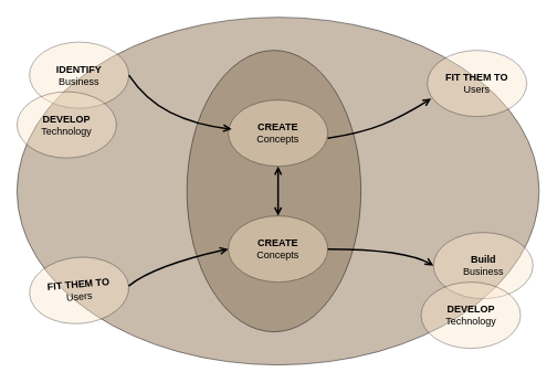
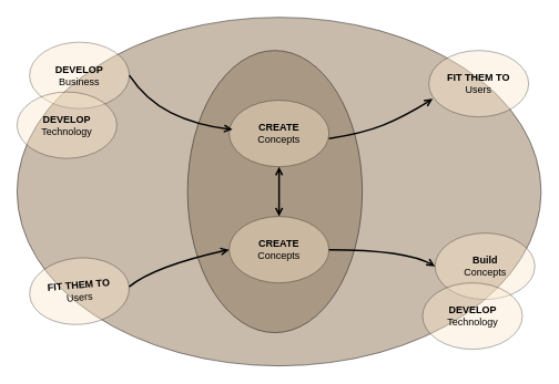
  <mxCell id="0" />
  <mxCell id="1" parent="0" />
  <mxCell id="2" value="" style="ellipse;whiteSpace=wrap;html=1;opacity=60;strokeColor=default;align=center;verticalAlign=middle;fontFamily=Helvetica;fontSize=12;fontColor=default;fillColor=#a48e75;" vertex="1" parent="1"><mxGeometry x="20" y="20" width="630" height="420" as="geometry" /></mxCell>
  <mxCell id="3" value="" style="ellipse;whiteSpace=wrap;html=1;opacity=60;strokeColor=default;align=center;verticalAlign=middle;fontFamily=Helvetica;fontSize=12;fontColor=default;fillColor=#95826a;" vertex="1" parent="1"><mxGeometry x="225" y="60" width="210" height="340" as="geometry" /></mxCell>
  <mxCell id="4" value="&lt;b&gt;CREATE&lt;/b&gt;&lt;div&gt;Concepts&lt;/div&gt;" style="ellipse;whiteSpace=wrap;html=1;fillColor=#fbe6cb;opacity=40;fontColor=#000000;strokeColor=#000000;shadow=0;comic=0;enumerate=0;gradientColor=none;" vertex="1" parent="1"><mxGeometry x="275" y="120" width="120" height="80" as="geometry" /></mxCell>
  <mxCell id="5" value="&lt;b&gt;CREATE&lt;/b&gt;&lt;div&gt;Concepts&lt;/div&gt;" style="ellipse;whiteSpace=wrap;html=1;fillColor=#fbe6cb;opacity=40;fontColor=#000000;strokeColor=#000000;shadow=0;comic=0;enumerate=0;gradientColor=none;" vertex="1" parent="1"><mxGeometry x="275" y="260" width="120" height="80" as="geometry" /></mxCell>
  <mxCell id="6" value="" style="edgeStyle=orthogonalEdgeStyle;rounded=0;orthogonalLoop=1;jettySize=auto;html=1;strokeColor=#000000;startArrow=open;startFill=0;endArrow=open;endFill=0;strokeWidth=2;entryX=0.5;entryY=1;entryDx=0;entryDy=0;exitX=0.5;exitY=0;exitDx=0;exitDy=0;" edge="1" parent="1" source="5" target="4"><mxGeometry relative="1" as="geometry"><mxPoint x="334.62" y="250" as="sourcePoint" /><mxPoint x="334.62" y="200" as="targetPoint" /></mxGeometry></mxCell>
- <mxCell id="7" value="&lt;b&gt;IDENTIFY&lt;/b&gt;&lt;div&gt;Business&lt;/div&gt;" style="ellipse;whiteSpace=wrap;html=1;fillColor=#fbe6cb;opacity=40;fontColor=#000000;strokeColor=#000000;shadow=0;comic=0;enumerate=0;gradientColor=none;" vertex="1" parent="1"><mxGeometry x="35" y="50" width="120" height="80" as="geometry" /></mxCell>
+ <mxCell id="7" value="&lt;b&gt;DEVELOP&lt;/b&gt;&lt;div&gt;Business&lt;/div&gt;" style="ellipse;whiteSpace=wrap;html=1;fillColor=#fbe6cb;opacity=40;fontColor=#000000;strokeColor=#000000;shadow=0;comic=0;enumerate=0;gradientColor=none;" vertex="1" parent="1"><mxGeometry x="35" y="50" width="120" height="80" as="geometry" /></mxCell>
  <mxCell id="8" value="&lt;b&gt;DEVELOP&lt;/b&gt;&lt;div&gt;Technology&lt;/div&gt;" style="ellipse;whiteSpace=wrap;html=1;fillColor=#fbe6cb;opacity=40;fontColor=#000000;strokeColor=#000000;shadow=0;comic=0;enumerate=0;gradientColor=none;" vertex="1" parent="1"><mxGeometry x="20" y="110" width="120" height="80" as="geometry" /></mxCell>
  <mxCell id="9" value="" style="endArrow=open;html=1;rounded=0;curved=1;exitX=1;exitY=0.5;exitDx=0;exitDy=0;entryX=0.034;entryY=0.441;entryDx=0;entryDy=0;entryPerimeter=0;strokeColor=#000000;strokeWidth=2;align=center;verticalAlign=middle;fontFamily=Helvetica;fontSize=11;fontColor=default;labelBackgroundColor=default;startArrow=none;startFill=0;endFill=0;shadow=0;" edge="1" parent="1" source="7" target="4"><mxGeometry width="50" height="50" relative="1" as="geometry"><mxPoint x="175" y="120" as="sourcePoint" /><mxPoint x="225" y="70" as="targetPoint" /><Array as="points"><mxPoint x="175" y="120" /><mxPoint x="235" y="150" /></Array></mxGeometry></mxCell>
  <mxCell id="10" value="&lt;b&gt;FIT THEM TO&lt;/b&gt;&lt;div&gt;Users&lt;/div&gt;" style="ellipse;whiteSpace=wrap;html=1;fillColor=#fbe6cb;opacity=40;fontColor=#000000;strokeColor=#000000;shadow=0;comic=0;enumerate=0;gradientColor=none;" vertex="1" parent="1"><mxGeometry x="515" y="60" width="120" height="80" as="geometry" /></mxCell>
  <mxCell id="11" value="" style="endArrow=open;html=1;rounded=0;curved=1;exitX=0.999;exitY=0.578;exitDx=0;exitDy=0;entryX=0.04;entryY=0.729;entryDx=0;entryDy=0;entryPerimeter=0;strokeColor=#000000;strokeWidth=2;align=center;verticalAlign=middle;fontFamily=Helvetica;fontSize=11;fontColor=default;labelBackgroundColor=default;startArrow=none;startFill=0;endFill=0;shadow=0;exitPerimeter=0;" edge="1" parent="1" source="4" target="10"><mxGeometry width="50" height="50" relative="1" as="geometry"><mxPoint x="415" y="130" as="sourcePoint" /><mxPoint x="539" y="185" as="targetPoint" /><Array as="points"><mxPoint x="435" y="160" /><mxPoint x="485" y="140" /></Array></mxGeometry></mxCell>
  <mxCell id="12" value="&lt;b&gt;FIT THEM TO&lt;/b&gt;&lt;div&gt;Users&lt;/div&gt;" style="ellipse;whiteSpace=wrap;html=1;fillColor=#fbe6cb;opacity=40;fontColor=#000000;strokeColor=#000000;shadow=0;comic=0;enumerate=0;gradientColor=none;rotation=355;" vertex="1" parent="1"><mxGeometry x="35" y="310" width="120" height="80" as="geometry" /></mxCell>
  <mxCell id="13" value="" style="endArrow=open;html=1;rounded=0;curved=1;exitX=1;exitY=0.5;exitDx=0;exitDy=0;entryX=0;entryY=0.5;entryDx=0;entryDy=0;strokeColor=#000000;strokeWidth=2;align=center;verticalAlign=middle;fontFamily=Helvetica;fontSize=11;fontColor=default;labelBackgroundColor=default;startArrow=none;startFill=0;endFill=0;shadow=0;" edge="1" parent="1" source="12" target="5"><mxGeometry width="50" height="50" relative="1" as="geometry"><mxPoint x="175" y="267.5" as="sourcePoint" /><mxPoint x="299" y="332.5" as="targetPoint" /><Array as="points"><mxPoint x="185" y="320" /></Array></mxGeometry></mxCell>
- <mxCell id="14" value="&lt;b&gt;Build&lt;/b&gt;&lt;div&gt;Business&lt;/div&gt;" style="ellipse;whiteSpace=wrap;html=1;fillColor=#fbe6cb;opacity=40;fontColor=#000000;strokeColor=#000000;shadow=0;comic=0;enumerate=0;gradientColor=none;" vertex="1" parent="1"><mxGeometry x="522.5" y="280" width="120" height="80" as="geometry" /></mxCell>
+ <mxCell id="14" value="&lt;b&gt;Build&lt;/b&gt;&lt;div&gt;Concepts&lt;/div&gt;" style="ellipse;whiteSpace=wrap;html=1;fillColor=#fbe6cb;opacity=40;fontColor=#000000;strokeColor=#000000;shadow=0;comic=0;enumerate=0;gradientColor=none;" vertex="1" parent="1"><mxGeometry x="522.5" y="280" width="120" height="80" as="geometry" /></mxCell>
  <mxCell id="15" value="&lt;b&gt;DEVELOP&lt;/b&gt;&lt;div&gt;Technology&lt;/div&gt;" style="ellipse;whiteSpace=wrap;html=1;fillColor=#fbe6cb;opacity=40;fontColor=#000000;strokeColor=#000000;shadow=0;comic=0;enumerate=0;gradientColor=none;" vertex="1" parent="1"><mxGeometry x="507.5" y="340" width="120" height="80" as="geometry" /></mxCell>
  <mxCell id="16" value="" style="endArrow=open;html=1;rounded=0;curved=1;exitX=1;exitY=0.5;exitDx=0;exitDy=0;entryX=0;entryY=0.5;entryDx=0;entryDy=0;strokeColor=#000000;strokeWidth=2;align=center;verticalAlign=middle;fontFamily=Helvetica;fontSize=11;fontColor=default;labelBackgroundColor=default;startArrow=none;startFill=0;endFill=0;shadow=0;" edge="1" parent="1" source="5" target="14"><mxGeometry width="50" height="50" relative="1" as="geometry"><mxPoint x="397.5" y="288" as="sourcePoint" /><mxPoint x="522.5" y="240" as="targetPoint" /><Array as="points"><mxPoint x="488" y="300" /></Array></mxGeometry></mxCell>
